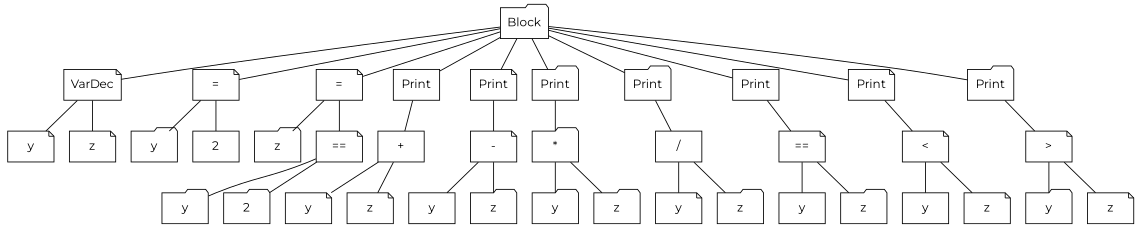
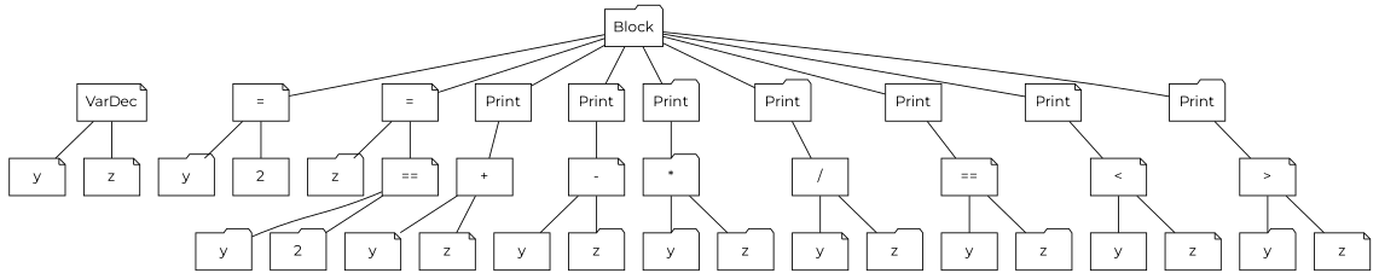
  graph {
    fontname=Montserrat
    node [shape=note fontname=Montserrat]
    edge [fontname=Montserrat]
    n1 [label=Block shape=folder]
    n2 [label=VarDec]
    n3 [label="="]
    n4 [label="="]
    n5 [label=Print shape=box]
    n6 [label=Print]
    n7 [label=Print shape=folder]
    n8 [label=Print shape=folder]
    n9 [label=Print shape=box]
    n10 [label=Print]
    n11 [label=Print shape=folder]
    n12 [label=y]
    n13 [label=z]
    n14 [label=y shape=folder]
    n15 [label=2 shape=box]
    n16 [label=z shape=folder]
    n17 [label="=="]
    n18 [label=y shape=folder]
    n19 [label=2 shape=folder]
    n20 [label="+" shape=box]
    n21 [label=y]
    n22 [label=z]
    n23 [label="-"]
    n24 [label=y shape=box]
    n25 [label=z shape=folder]
    n26 [label="*" shape=folder]
    n27 [label=y shape=folder]
    n28 [label=z shape=folder]
    n29 [label="/" shape=box]
    n30 [label=y]
    n31 [label=z shape=folder]
    n32 [label="=="]
    n33 [label=y shape=box]
    n34 [label=z shape=folder]
    n35 [label="<"]
    n36 [label=y shape=box]
    n37 [label=z]
    n38 [label=">"]
    n39 [label=y shape=folder]
    n40 [label=z]
-   n1 -- n2
    n1 -- n3
    n1 -- n4
    n1 -- n5
    n1 -- n6
    n1 -- n7
    n1 -- n8
    n1 -- n9
    n1 -- n10
    n1 -- n11
    n2 -- n12
    n2 -- n13
    n3 -- n14
    n3 -- n15
    n4 -- n16
    n4 -- n17
    n5 -- n20
    n6 -- n23
    n7 -- n26
    n8 -- n29
    n9 -- n32
    n10 -- n35
    n11 -- n38
    n17 -- n18
    n17 -- n19
    n20 -- n21
    n20 -- n22
    n23 -- n24
    n23 -- n25
    n26 -- n27
    n26 -- n28
    n29 -- n30
    n29 -- n31
    n32 -- n33
    n32 -- n34
    n35 -- n36
    n35 -- n37
    n38 -- n39
    n38 -- n40
  }
